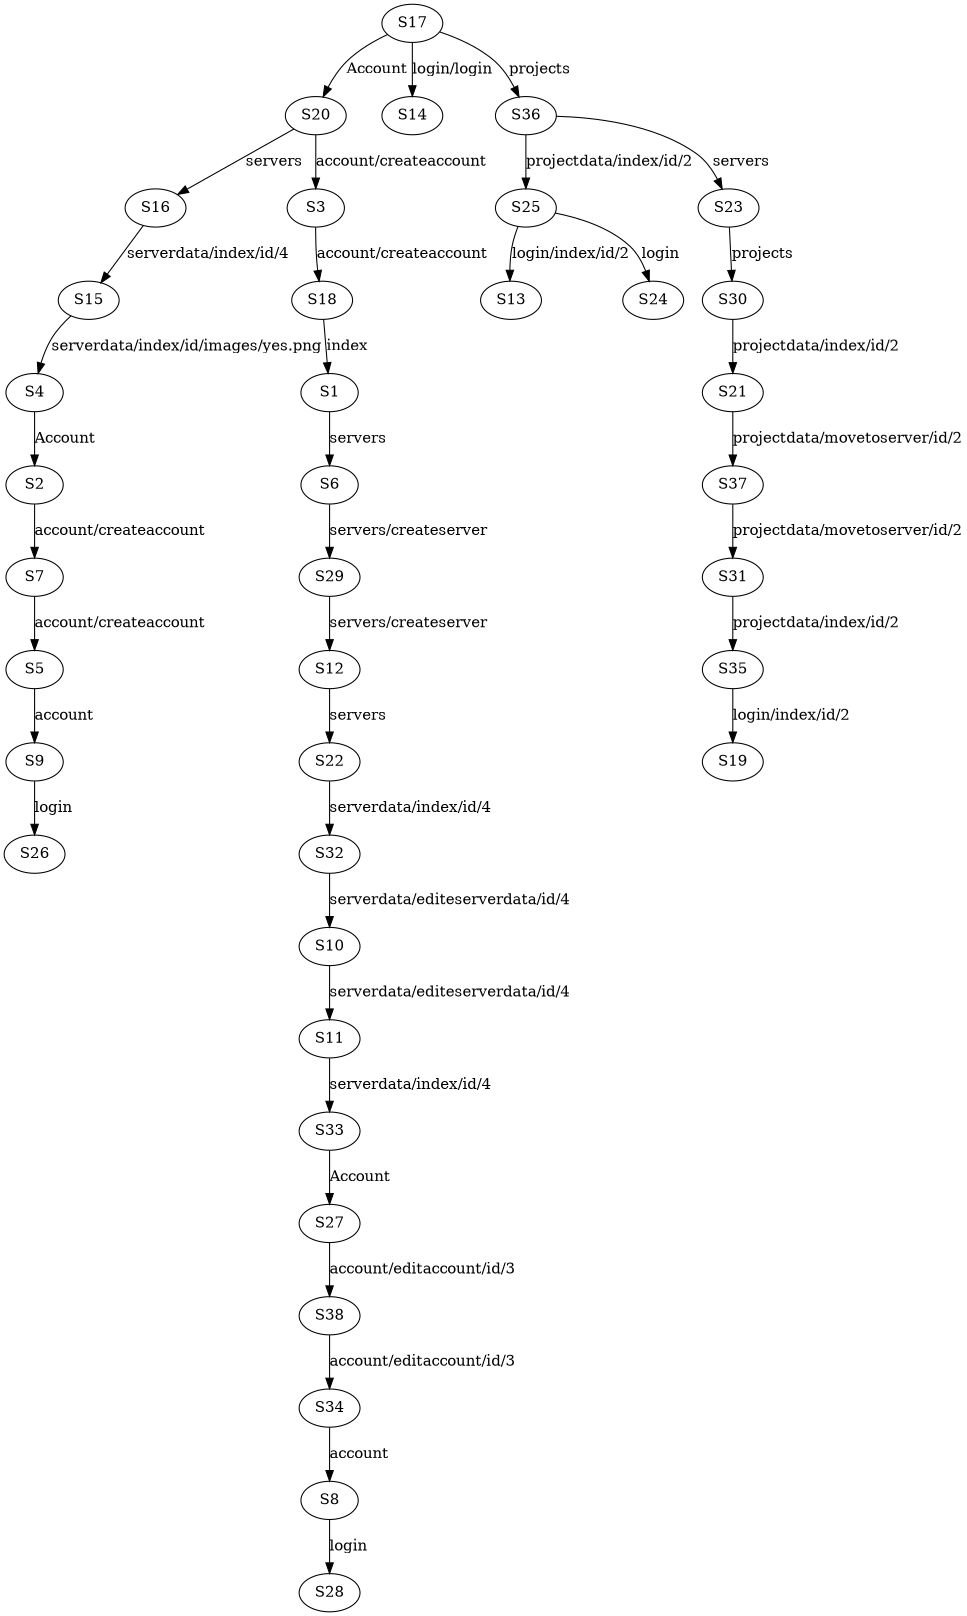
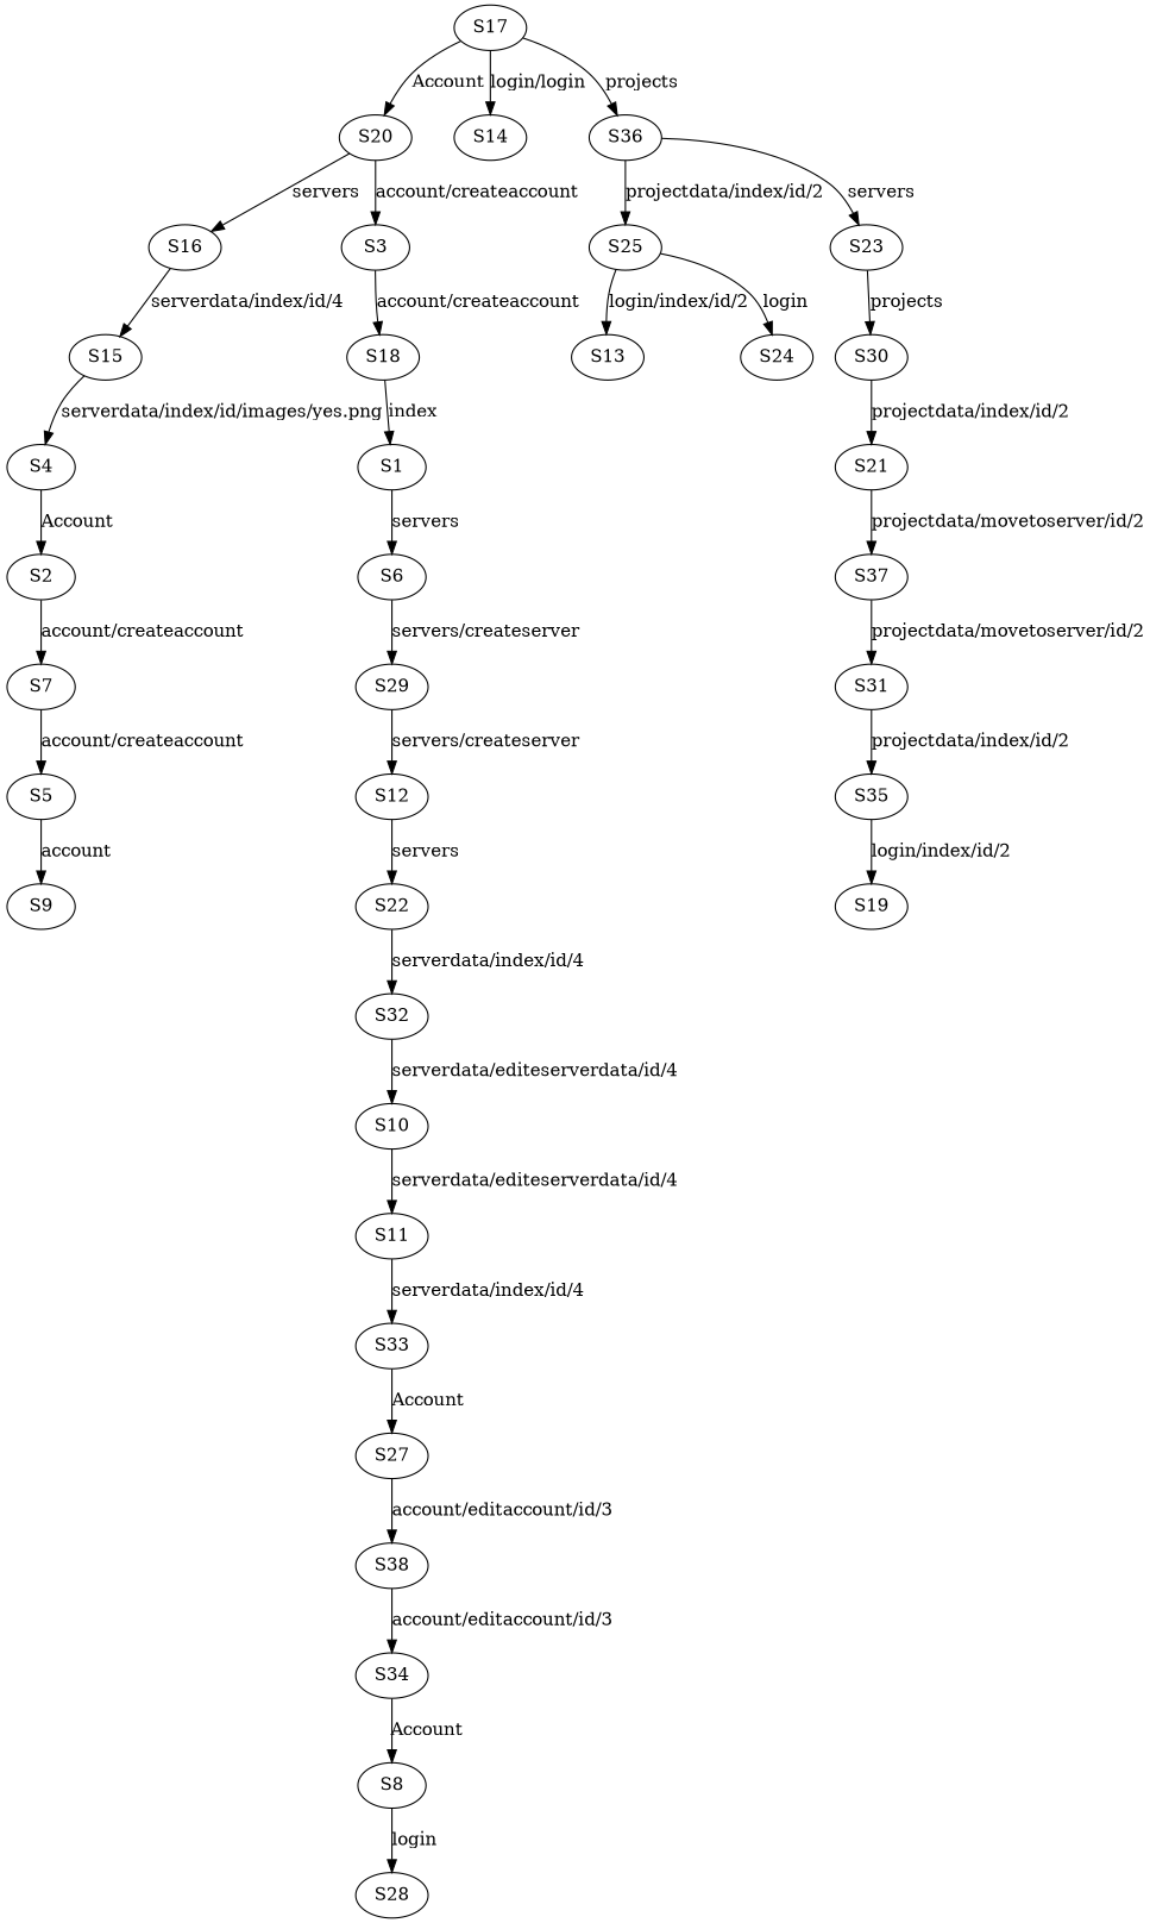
  digraph {
    S17
    S20
    S14
    S36
    S16
    S3
    S25
    S23
    S15
    S18
    S13
    S24
    S30
    S4
    S1
    S2
    S7
    S5
    S9
-   S26
    S6
    S29
    S12
    S22
    S32
    S10
    S11
    S33
    S27
    S38
    S34
    S8
    S28
    S21
    S37
    S31
    S35
    S19
    S17 -> S20 [label=Account]
    S17 -> S14 [label="login/login"]
    S17 -> S36 [label=projects]
    S20 -> S16 [label=servers]
    S20 -> S3 [label="account/createaccount"]
    S36 -> S25 [label="projectdata/index/id/2"]
    S36 -> S23 [label=servers]
    S16 -> S15 [label="serverdata/index/id/4"]
    S3 -> S18 [label="account/createaccount"]
    S25 -> S13 [label="login/index/id/2"]
    S25 -> S24 [label=login]
    S23 -> S30 [label=projects]
    S15 -> S4 [label="serverdata/index/id/images/yes.png"]
    S18 -> S1 [label=index]
    S30 -> S21 [label="projectdata/index/id/2"]
    S4 -> S2 [label=Account]
    S1 -> S6 [label=servers]
    S2 -> S7 [label="account/createaccount"]
    S7 -> S5 [label="account/createaccount"]
    S5 -> S9 [label=account]
-   S9 -> S26 [label=login]
    S6 -> S29 [label="servers/createserver"]
    S29 -> S12 [label="servers/createserver"]
    S12 -> S22 [label=servers]
    S22 -> S32 [label="serverdata/index/id/4"]
    S32 -> S10 [label="serverdata/editeserverdata/id/4"]
    S10 -> S11 [label="serverdata/editeserverdata/id/4"]
    S11 -> S33 [label="serverdata/index/id/4"]
    S33 -> S27 [label=Account]
    S27 -> S38 [label="account/editaccount/id/3"]
    S38 -> S34 [label="account/editaccount/id/3"]
-   S34 -> S8 [label=account]
+   S34 -> S8 [label=Account]
    S8 -> S28 [label=login]
    S21 -> S37 [label="projectdata/movetoserver/id/2"]
    S37 -> S31 [label="projectdata/movetoserver/id/2"]
    S31 -> S35 [label="projectdata/index/id/2"]
    S35 -> S19 [label="login/index/id/2"]
  }
